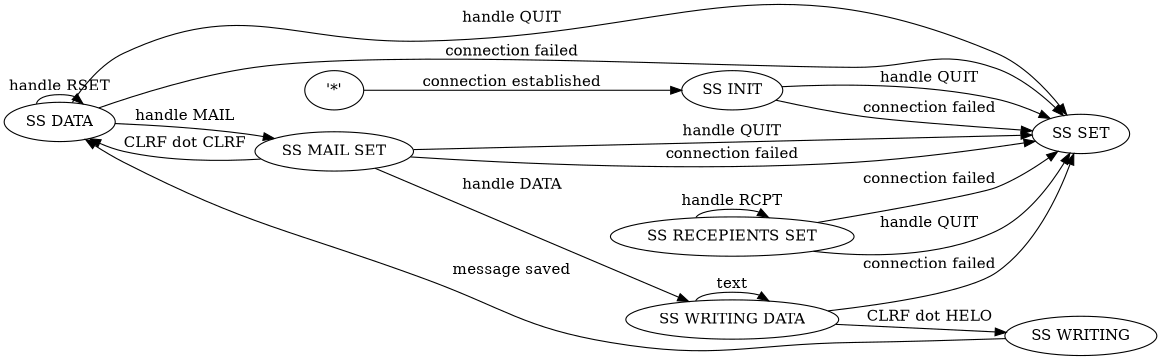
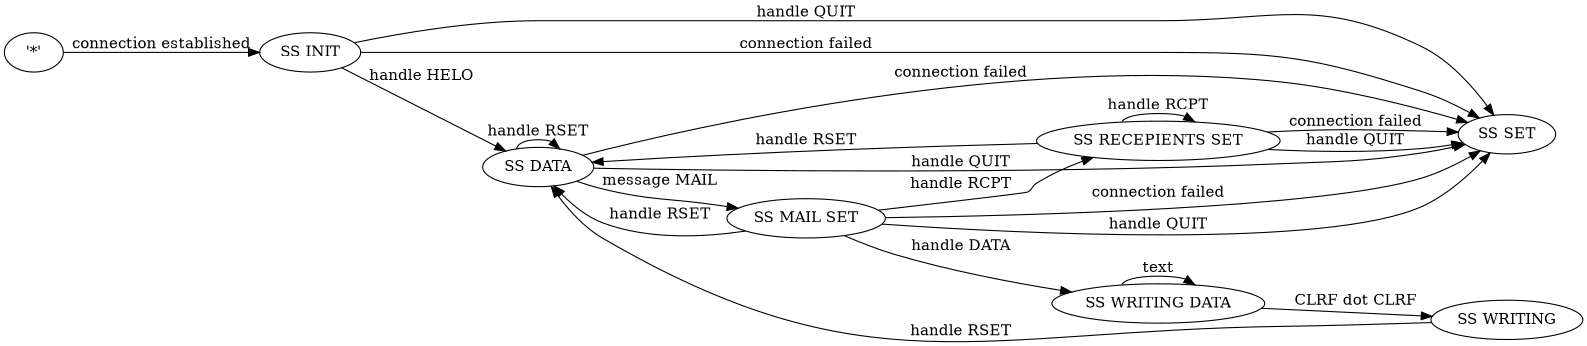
  digraph {
    defaultdist=0.1
    nodesep=0.1
    rankdir=LR
    ranksep=0.1
    n1 [label="SS DATA"]
    "SS INIT"
    n3 [label="SS SET"]
    "SS MAIL SET"
    "SS RECEPIENTS SET"
    "SS WRITING DATA"
    n7 [label="SS WRITING"]
    "'*'"
    n1 -> n1 [label="handle RSET"]
    n1 -> n3 [label="handle QUIT"]
    n1 -> n3 [label="connection failed"]
-   n1 -> "SS MAIL SET" [label="handle MAIL"]
+   n1 -> "SS MAIL SET" [label="message MAIL"]
+   "SS INIT" -> n1 [label="handle HELO"]
    "SS INIT" -> n3 [label="handle QUIT"]
    "SS INIT" -> n3 [label="connection failed"]
-   "SS MAIL SET" -> n1 [label="CLRF dot CLRF"]
+   "SS MAIL SET" -> n1 [label="handle RSET"]
    "SS MAIL SET" -> n3 [label="handle QUIT"]
    "SS MAIL SET" -> n3 [label="connection failed"]
+   "SS MAIL SET" -> "SS RECEPIENTS SET" [label="handle RCPT"]
    "SS MAIL SET" -> "SS WRITING DATA" [label="handle DATA"]
+   "SS RECEPIENTS SET" -> n1 [label="handle RSET"]
    "SS RECEPIENTS SET" -> n3 [label="connection failed"]
    "SS RECEPIENTS SET" -> n3 [label="handle QUIT"]
    "SS RECEPIENTS SET" -> "SS RECEPIENTS SET" [label="handle RCPT"]
-   "SS WRITING DATA" -> n3 [label="connection failed"]
    "SS WRITING DATA" -> "SS WRITING DATA" [label=text]
-   "SS WRITING DATA" -> n7 [label="CLRF dot HELO"]
-   n7 -> n1 [label="message saved"]
+   "SS WRITING DATA" -> n7 [label="CLRF dot CLRF"]
+   n7 -> n1 [label="handle RSET"]
    "'*'" -> "SS INIT" [label="connection established"]
  }
